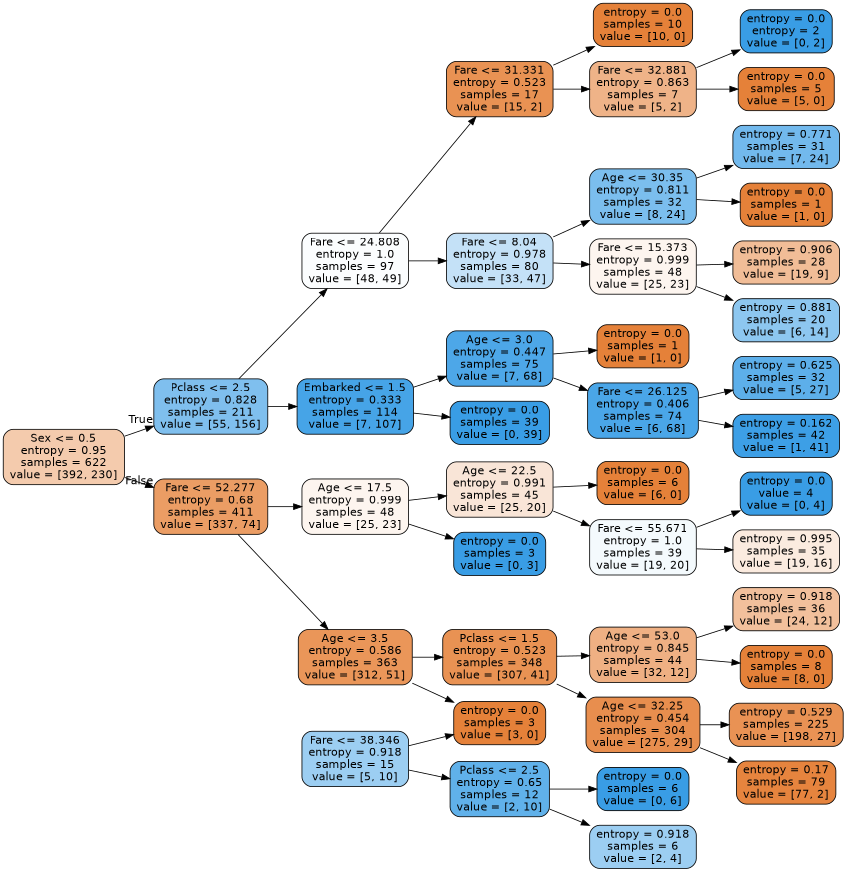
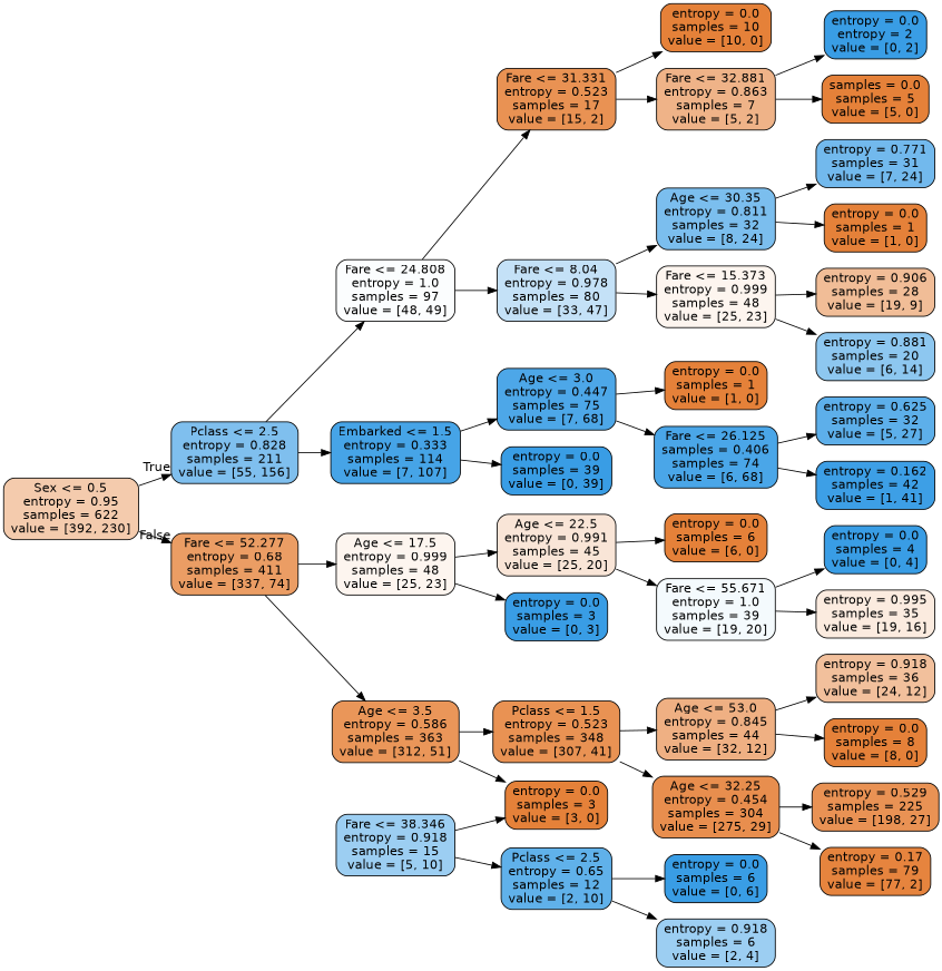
  digraph {
    rankdir=LR
    node [color=black fillcolor="#e58139ff" fontname=helvetica shape=box style="filled, rounded"]
    edge [fontname=helvetica]
    n1 [fillcolor="#e5813969" label="Sex <= 0.5\nentropy = 0.95\nsamples = 622\nvalue = [392, 230]"]
    n2 [fillcolor="#399de5a5" label="Pclass <= 2.5\nentropy = 0.828\nsamples = 211\nvalue = [55, 156]"]
    n3 [fillcolor="#e58139c7" label="Fare <= 52.277\nentropy = 0.68\nsamples = 411\nvalue = [337, 74]"]
    n4 [fillcolor="#399de5ee" label="Embarked <= 1.5\nentropy = 0.333\nsamples = 114\nvalue = [7, 107]"]
    n5 [fillcolor="#399de505" label="Fare <= 24.808\nentropy = 1.0\nsamples = 97\nvalue = [48, 49]"]
    n6 [fillcolor="#e58139d5" label="Age <= 3.5\nentropy = 0.586\nsamples = 363\nvalue = [312, 51]"]
    n7 [fillcolor="#e5813914" label="Age <= 17.5\nentropy = 0.999\nsamples = 48\nvalue = [25, 23]"]
    n8 [fillcolor="#399de5ff" label="entropy = 0.0\nsamples = 39\nvalue = [0, 39]"]
    n9 [fillcolor="#399de5e5" label="Age <= 3.0\nentropy = 0.447\nsamples = 75\nvalue = [7, 68]"]
    n10 [fillcolor="#399de54c" label="Fare <= 8.04\nentropy = 0.978\nsamples = 80\nvalue = [33, 47]"]
    n11 [fillcolor="#e58139dd" label="Fare <= 31.331\nentropy = 0.523\nsamples = 17\nvalue = [15, 2]"]
    n12 [label="entropy = 0.0\nsamples = 1\nvalue = [1, 0]"]
-   n13 [fillcolor="#399de5e9" label="Fare <= 26.125\nentropy = 0.406\nsamples = 74\nvalue = [6, 68]"]
+   n13 [fillcolor="#399de5e9" label="Fare <= 26.125\nsamples = 0.406\nsamples = 74\nvalue = [6, 68]"]
    n14 [fillcolor="#399de5d0" label="entropy = 0.625\nsamples = 32\nvalue = [5, 27]"]
    n15 [fillcolor="#399de5f9" label="entropy = 0.162\nsamples = 42\nvalue = [1, 41]"]
    n16 [fillcolor="#399de5aa" label="Age <= 30.35\nentropy = 0.811\nsamples = 32\nvalue = [8, 24]"]
    n17 [fillcolor="#e5813914" label="Fare <= 15.373\nentropy = 0.999\nsamples = 48\nvalue = [25, 23]"]
    n18 [label="entropy = 0.0\nsamples = 10\nvalue = [10, 0]"]
    n19 [fillcolor="#e5813999" label="Fare <= 32.881\nentropy = 0.863\nsamples = 7\nvalue = [5, 2]"]
    n20 [fillcolor="#399de5b5" label="entropy = 0.771\nsamples = 31\nvalue = [7, 24]"]
    n21 [label="entropy = 0.0\nsamples = 1\nvalue = [1, 0]"]
    n22 [fillcolor="#e5813986" label="entropy = 0.906\nsamples = 28\nvalue = [19, 9]"]
    n23 [fillcolor="#399de592" label="entropy = 0.881\nsamples = 20\nvalue = [6, 14]"]
    n24 [fillcolor="#399de5ff" label="entropy = 0.0\nentropy = 2\nvalue = [0, 2]"]
-   n25 [label="entropy = 0.0\nsamples = 5\nvalue = [5, 0]"]
+   n25 [label="samples = 0.0\nsamples = 5\nvalue = [5, 0]"]
    n26 [fillcolor="#e58139dd" label="Pclass <= 1.5\nentropy = 0.523\nsamples = 348\nvalue = [307, 41]"]
    n27 [label="entropy = 0.0\nsamples = 3\nvalue = [3, 0]"]
    n28 [fillcolor="#399de5ff" label="entropy = 0.0\nsamples = 3\nvalue = [0, 3]"]
    n29 [fillcolor="#e5813933" label="Age <= 22.5\nentropy = 0.991\nsamples = 45\nvalue = [25, 20]"]
    n30 [fillcolor="#399de57f" label="Fare <= 38.346\nentropy = 0.918\nsamples = 15\nvalue = [5, 10]"]
    n31 [fillcolor="#399de5cc" label="Pclass <= 2.5\nentropy = 0.65\nsamples = 12\nvalue = [2, 10]"]
    n32 [fillcolor="#e581399f" label="Age <= 53.0\nentropy = 0.845\nsamples = 44\nvalue = [32, 12]"]
    n33 [fillcolor="#e58139e4" label="Age <= 32.25\nentropy = 0.454\nsamples = 304\nvalue = [275, 29]"]
    n34 [fillcolor="#399de5ff" label="entropy = 0.0\nsamples = 6\nvalue = [0, 6]"]
    n35 [fillcolor="#399de57f" label="entropy = 0.918\nsamples = 6\nvalue = [2, 4]"]
    n36 [fillcolor="#e581397f" label="entropy = 0.918\nsamples = 36\nvalue = [24, 12]"]
    n37 [label="entropy = 0.0\nsamples = 8\nvalue = [8, 0]"]
    n38 [fillcolor="#e58139dc" label="entropy = 0.529\nsamples = 225\nvalue = [198, 27]"]
    n39 [fillcolor="#e58139f8" label="entropy = 0.17\nsamples = 79\nvalue = [77, 2]"]
    n40 [label="entropy = 0.0\nsamples = 6\nvalue = [6, 0]"]
    n41 [fillcolor="#399de50d" label="Fare <= 55.671\nentropy = 1.0\nsamples = 39\nvalue = [19, 20]"]
-   n42 [fillcolor="#399de5ff" label="entropy = 0.0\nvalue = 4\nvalue = [0, 4]"]
+   n42 [fillcolor="#399de5ff" label="entropy = 0.0\nsamples = 4\nvalue = [0, 4]"]
    n43 [fillcolor="#e5813928" label="entropy = 0.995\nsamples = 35\nvalue = [19, 16]"]
    n1 -> n2 [headlabel=True labelangle=45 labeldistance=2.5]
    n1 -> n3 [headlabel=False labelangle=-45 labeldistance=2.5]
    n2 -> n4
    n2 -> n5
    n3 -> n6
    n3 -> n7
    n4 -> n8
    n4 -> n9
    n5 -> n10
    n5 -> n11
    n6 -> n26
    n6 -> n27
    n7 -> n28
    n7 -> n29
    n9 -> n12
    n9 -> n13
    n10 -> n16
    n10 -> n17
    n11 -> n18
    n11 -> n19
    n13 -> n14
    n13 -> n15
    n16 -> n20
    n16 -> n21
    n17 -> n22
    n17 -> n23
    n19 -> n24
    n19 -> n25
    n26 -> n32
    n26 -> n33
    n29 -> n40
    n29 -> n41
    n30 -> n27
    n30 -> n31
    n31 -> n34
    n31 -> n35
    n32 -> n36
    n32 -> n37
    n33 -> n38
    n33 -> n39
    n41 -> n42
    n41 -> n43
  }
